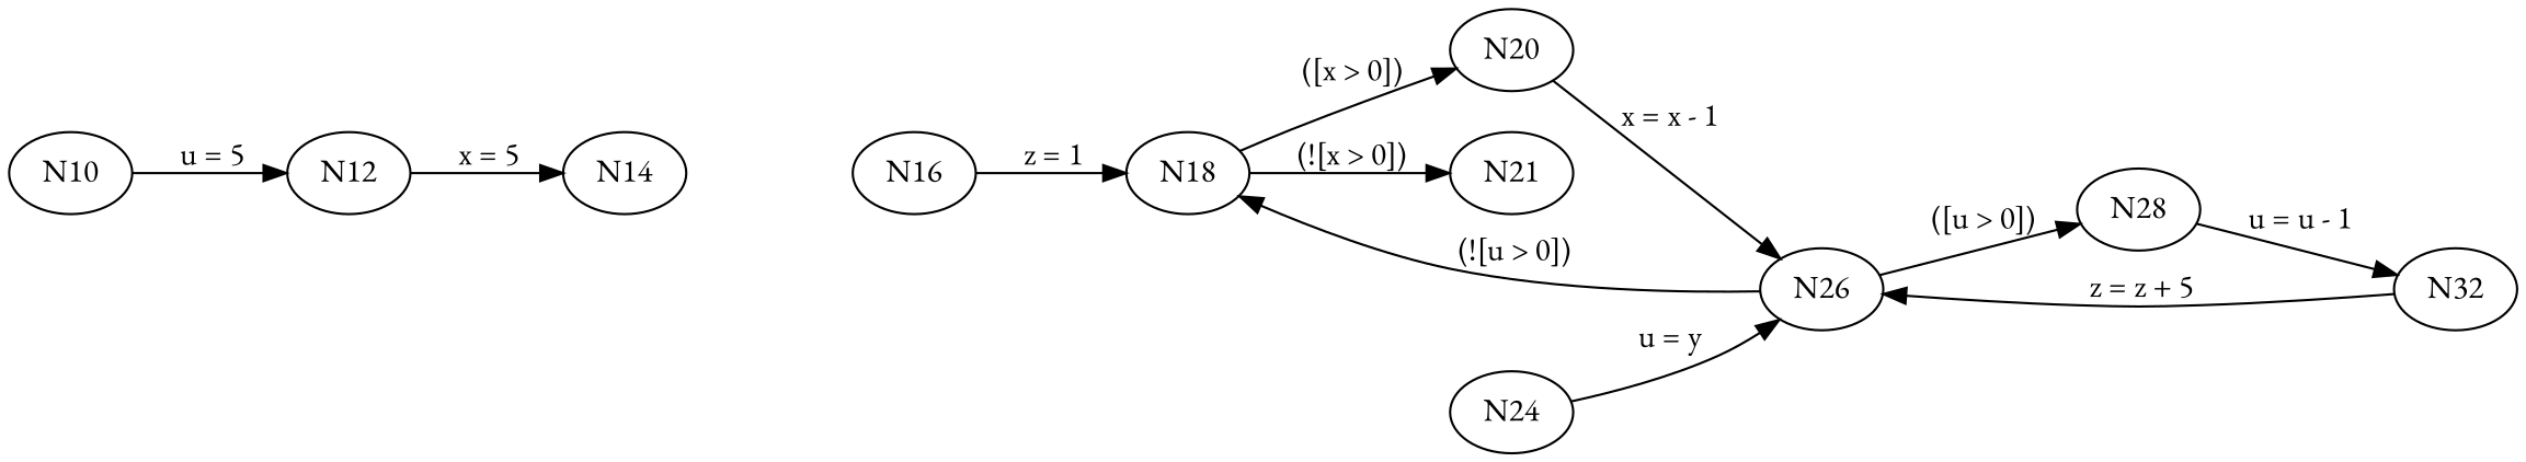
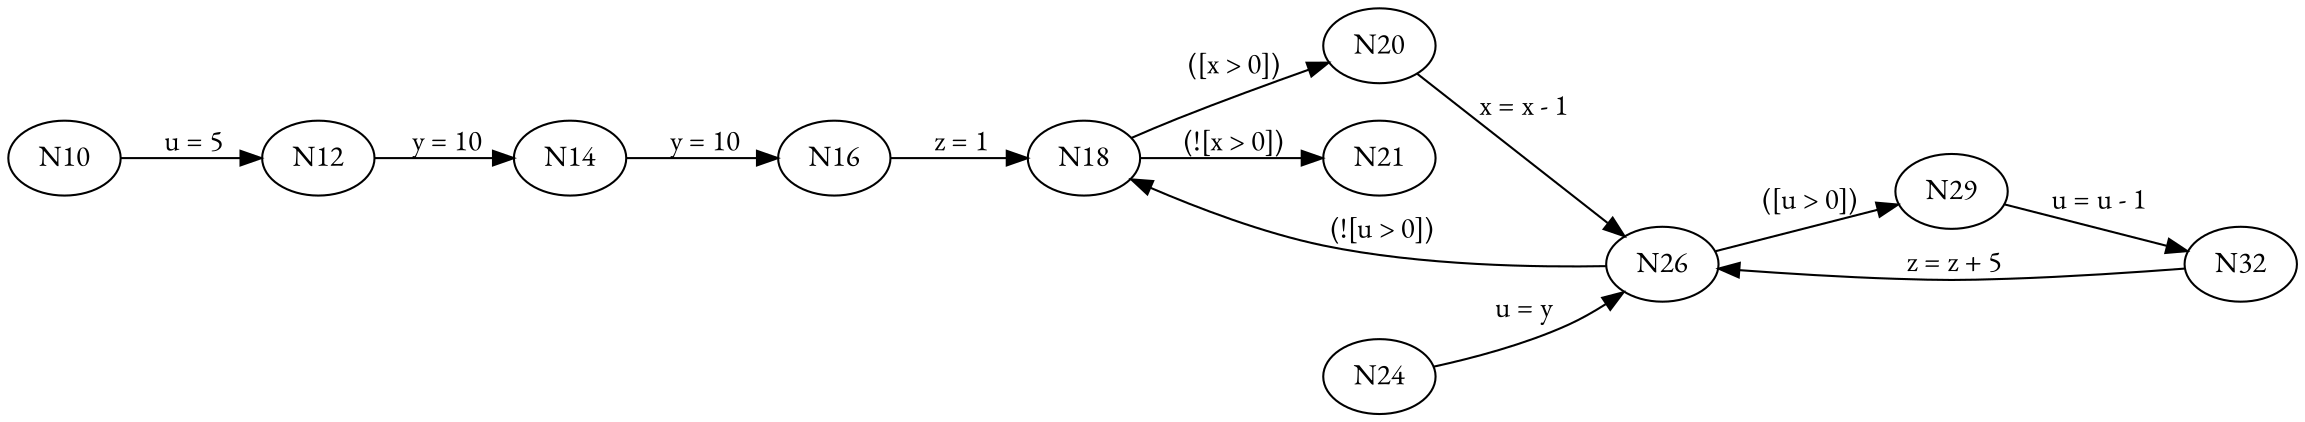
  digraph {
    fontname="EB Garamond"
    rankdir=LR
    node [fontname="EB Garamond"]
    edge [fontname="EB Garamond"]
    N10
    N12
    N14
    N16
    N18
    N20
    N21
    N26
    N24
-   N28
+   N28 [label=N29]
    N32
    N10 -> N12 [label=" u = 5"]
-   N12 -> N14 [label=" x = 5"]
+   N12 -> N14 [label=" y = 10"]
+   N14 -> N16 [label=" y = 10"]
    N16 -> N18 [label=" z = 1"]
    N18 -> N20 [label=" ([x > 0])"]
    N18 -> N21 [label=" (![x > 0])"]
    N20 -> N26 [label=" x = x - 1"]
    N26 -> N18 [label=" (![u > 0])"]
    N26 -> N28 [label=" ([u > 0])"]
    N24 -> N26 [label=" u = y"]
    N28 -> N32 [label=" u = u - 1"]
    N32 -> N26 [label=" z = z + 5"]
  }
